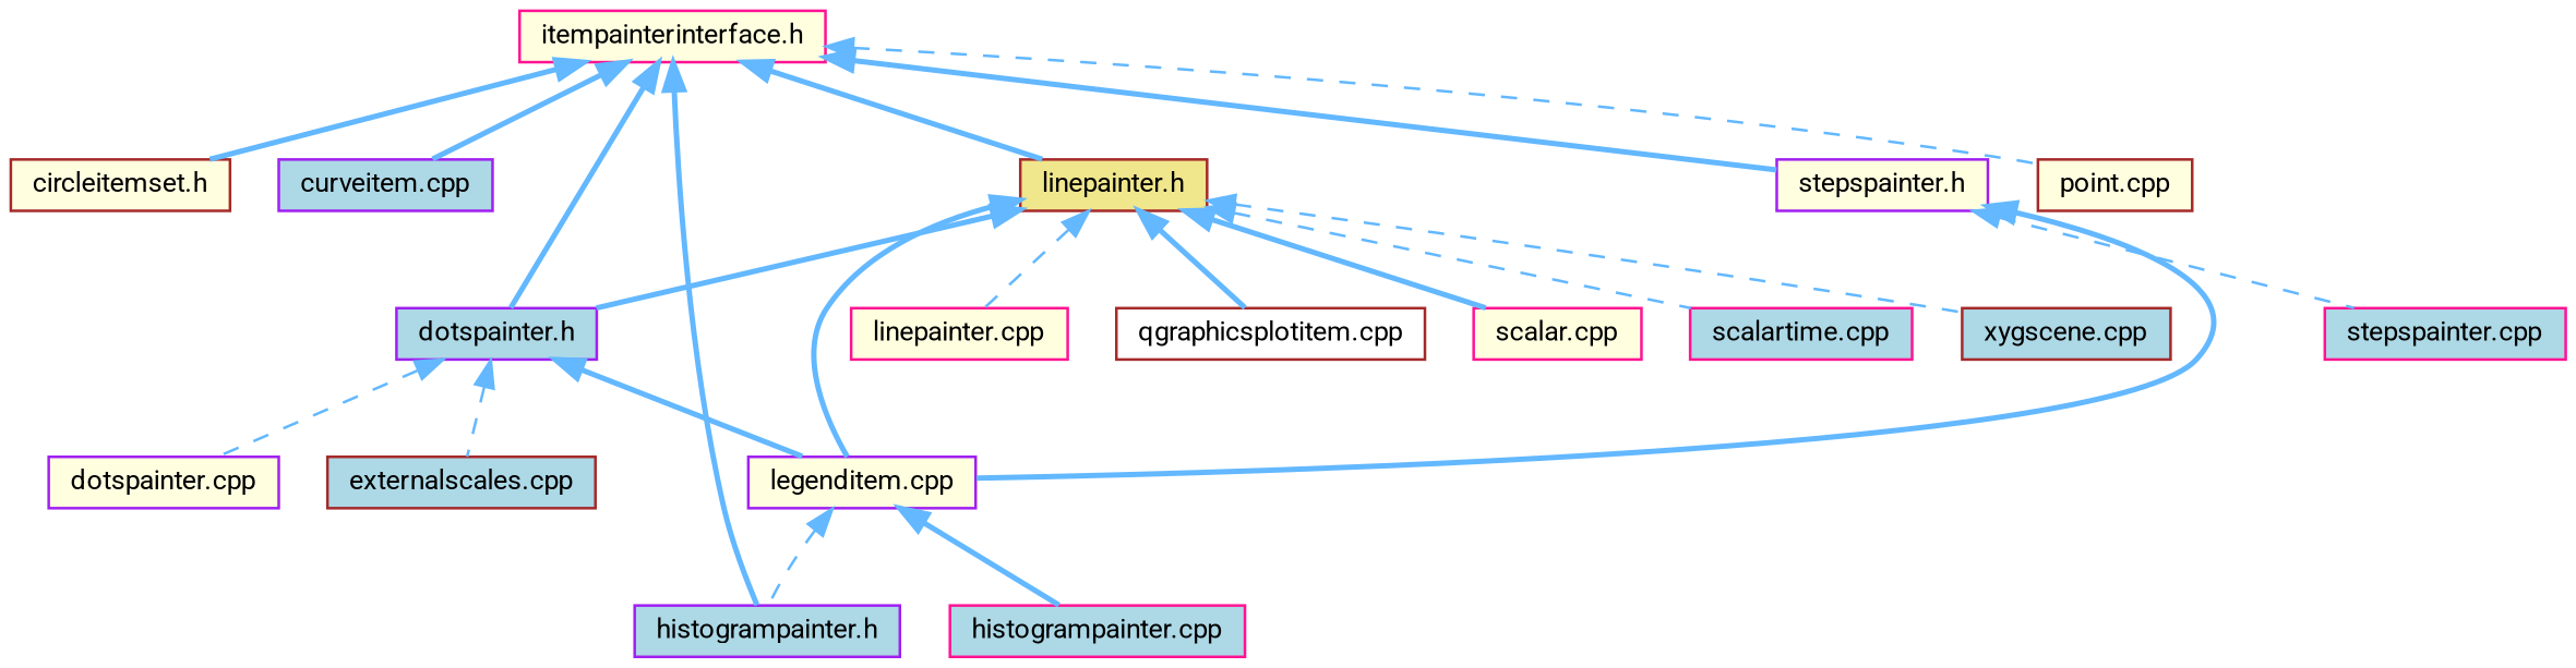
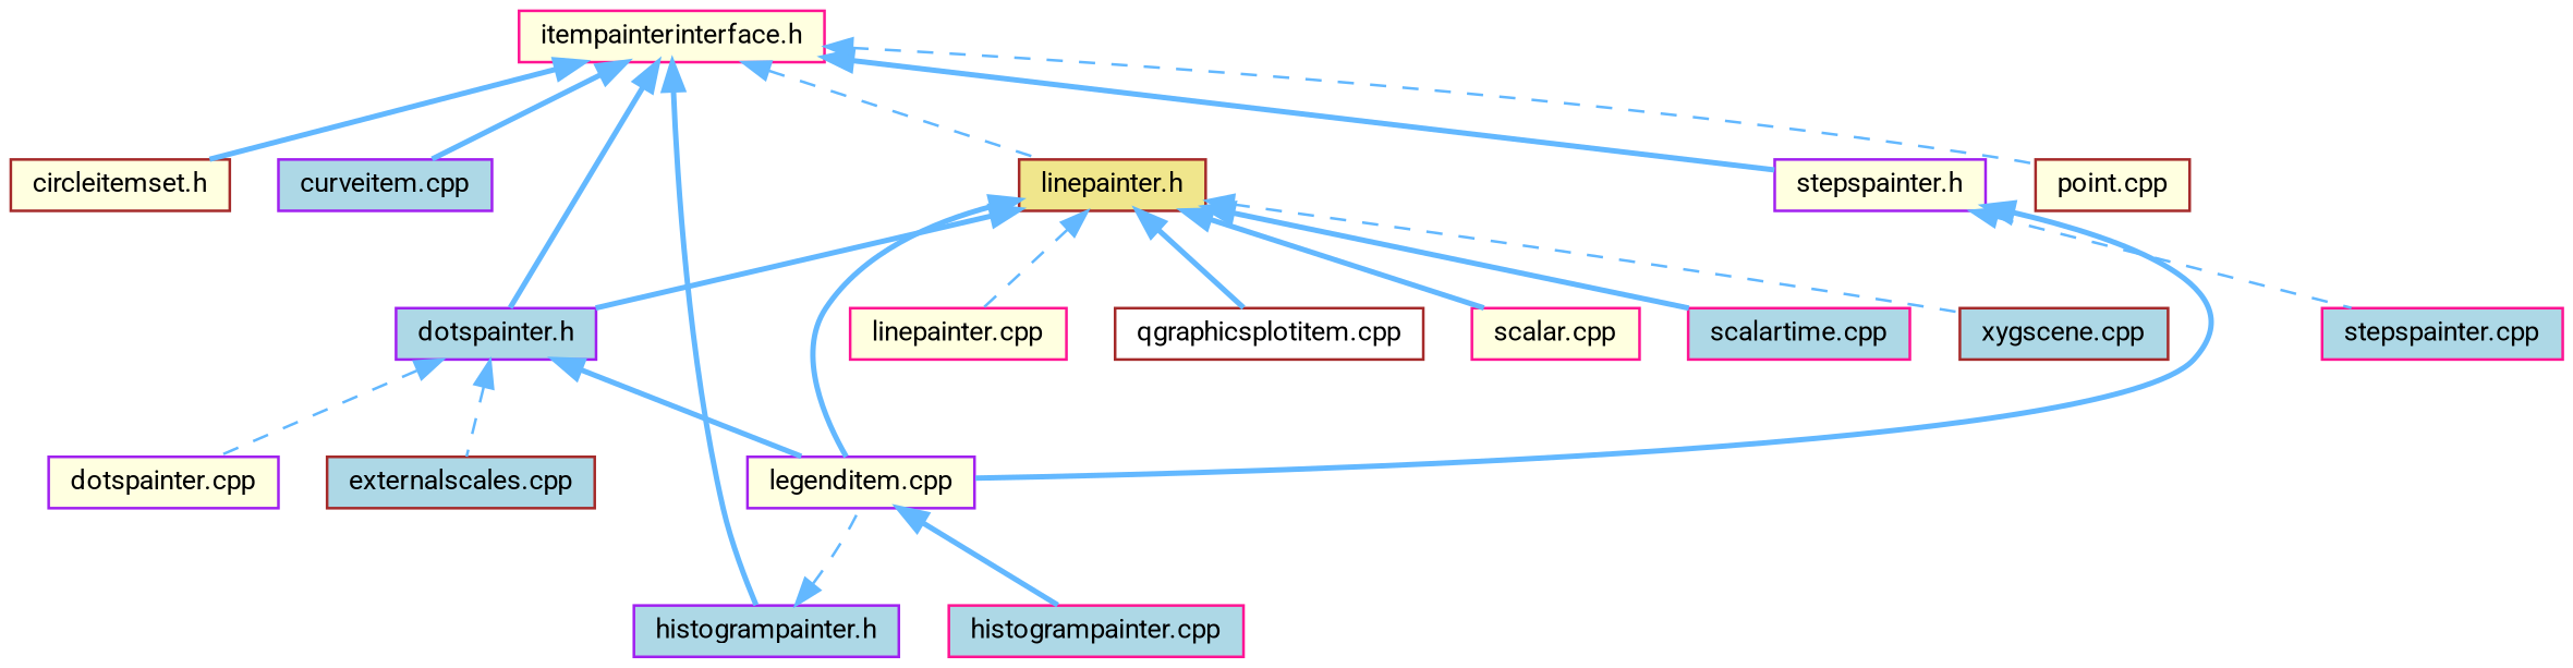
  digraph {
    fontname=Roboto
    node [color=deeppink fillcolor=lightyellow fontname=Roboto fontsize=10 shape=box style=filled]
    edge [color=steelblue1 dir=back fontname=Roboto fontsize=10 labelfontname=Helvetica labelfontsize=10 style=bold]
    n1 [fontcolor=black height=0.2 label="itempainterinterface.h" width=0.4]
    n2 [color=brown height=0.2 label="circleitemset.h" width=0.4]
    n3 [color=purple fillcolor=lightblue height=0.2 label="curveitem.cpp" width=0.4]
    n4 [color=purple fillcolor=lightblue height=0.2 label="dotspainter.h" width=0.4]
    n5 [color=purple fillcolor=lightblue height=0.2 label="histogrampainter.h" width=0.4]
    n6 [color=brown fillcolor=khaki height=0.2 label="linepainter.h" width=0.4]
    n7 [color=brown height=0.2 label="point.cpp" width=0.4]
    n8 [color=purple height=0.2 label="stepspainter.h" width=0.4]
    n9 [color=purple height=0.2 label="dotspainter.cpp" width=0.4]
    n10 [color=brown fillcolor=lightblue height=0.2 label="externalscales.cpp" width=0.4]
    n11 [color=purple height=0.2 label="legenditem.cpp" width=0.4]
    n12 [height=0.2 label="linepainter.cpp" width=0.4]
    n13 [color=brown fillcolor=white height=0.2 label="qgraphicsplotitem.cpp" width=0.4]
    n14 [height=0.2 label="scalar.cpp" width=0.4]
    n15 [fillcolor=lightblue height=0.2 label="scalartime.cpp" width=0.4]
    n16 [color=brown fillcolor=lightblue height=0.2 label="xygscene.cpp" width=0.4]
    n17 [fillcolor=lightblue height=0.2 label="stepspainter.cpp" width=0.4]
    n18 [fillcolor=lightblue height=0.2 label="histogrampainter.cpp" width=0.4]
    n1 -> n2
    n1 -> n3
    n1 -> n4
    n1 -> n5
-   n1 -> n6
+   n1 -> n6 [style=dashed]
    n1 -> n7 [style=dashed]
    n1 -> n8
    n4 -> n9 [style=dashed]
    n4 -> n10 [style=dashed]
    n4 -> n11
-   n11 -> n5 [style=dashed]
+   n5 -> n11 [style=dashed]
    n6 -> n4
    n6 -> n11
    n6 -> n12 [style=dashed]
    n6 -> n13
    n6 -> n14
-   n6 -> n15 [style=dashed]
+   n6 -> n15
    n6 -> n16 [style=dashed]
    n8 -> n11
    n8 -> n17 [style=dashed]
    n11 -> n18
  }
